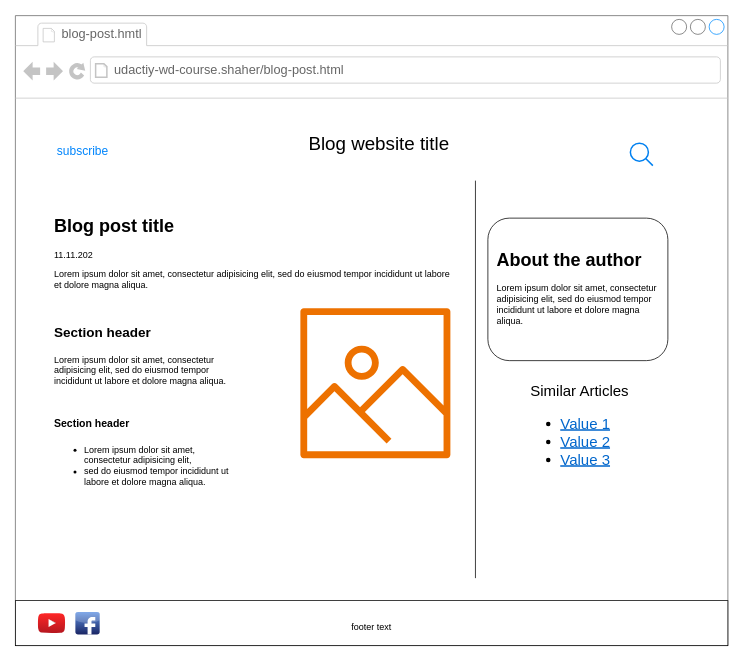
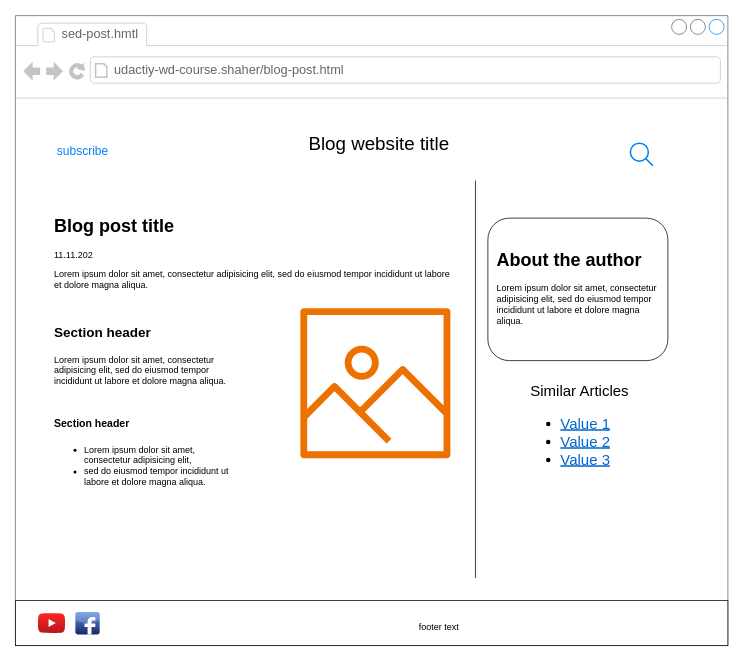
  <mxCell id="0" />
  <mxCell id="1" parent="0" />
  <mxCell id="2" value="" style="strokeWidth=1;shadow=0;dashed=0;align=center;html=1;shape=mxgraph.mockup.containers.browserWindow;rSize=0;strokeColor=#666666;strokeColor2=#008cff;strokeColor3=#c4c4c4;mainText=,;recursiveResize=0;" parent="1" vertex="1"><mxGeometry x="20" y="20" width="950" height="840" as="geometry" /></mxCell>
- <mxCell id="3" value="blog-post&lt;span style=&quot;background-color: initial;&quot;&gt;.hmtl&lt;/span&gt;" style="strokeWidth=1;shadow=0;dashed=0;align=center;html=1;shape=mxgraph.mockup.containers.anchor;fontSize=17;fontColor=#666666;align=left;whiteSpace=wrap;" parent="2" vertex="1"><mxGeometry x="60" y="12" width="110" height="26" as="geometry" /></mxCell>
+ <mxCell id="3" value="sed-post&lt;span style=&quot;background-color: initial;&quot;&gt;.hmtl&lt;/span&gt;" style="strokeWidth=1;shadow=0;dashed=0;align=center;html=1;shape=mxgraph.mockup.containers.anchor;fontSize=17;fontColor=#666666;align=left;whiteSpace=wrap;" parent="2" vertex="1"><mxGeometry x="60" y="12" width="110" height="26" as="geometry" /></mxCell>
  <mxCell id="4" value="udactiy-wd-course.shaher/blog-post.html" style="strokeWidth=1;shadow=0;dashed=0;align=center;html=1;shape=mxgraph.mockup.containers.anchor;rSize=0;fontSize=17;fontColor=#666666;align=left;" parent="2" vertex="1"><mxGeometry x="130" y="60" width="250" height="26" as="geometry" /></mxCell>
  <mxCell id="5" value="subscribe" style="html=1;shadow=0;dashed=0;shape=mxgraph.bootstrap.rrect;rSize=5;strokeColor=none;strokeWidth=1;fillColor=none;fontColor=#0085FC;whiteSpace=wrap;align=center;verticalAlign=middle;spacingLeft=0;fontStyle=0;fontSize=16;spacing=5;" parent="2" vertex="1"><mxGeometry x="60" y="160" width="60" height="40" as="geometry" /></mxCell>
  <mxCell id="6" value="&lt;font style=&quot;font-size: 25px;&quot;&gt;Blog website title&lt;/font&gt;" style="text;html=1;align=center;verticalAlign=middle;whiteSpace=wrap;rounded=0;strokeWidth=5;" parent="2" vertex="1"><mxGeometry x="355" y="150" width="260" height="40" as="geometry" /></mxCell>
  <mxCell id="7" value="" style="html=1;verticalLabelPosition=bottom;align=center;labelBackgroundColor=#ffffff;verticalAlign=top;strokeWidth=2;strokeColor=#0080F0;shadow=0;dashed=0;shape=mxgraph.ios7.icons.looking_glass;" parent="2" vertex="1"><mxGeometry x="820" y="170" width="30" height="30" as="geometry" /></mxCell>
  <mxCell id="8" value="&lt;span style=&quot;color: rgba(0, 0, 0, 0); font-family: monospace; font-size: 0px; text-align: start; text-wrap: nowrap;&quot;&gt;%3CmxGraphModel%3E%3Croot%3E%3CmxCell%20id%3D%220%22%2F%3E%3CmxCell%20id%3D%221%22%20parent%3D%220%22%2F%3E%3CmxCell%20id%3D%222%22%20value%3D%22%22%20style%3D%22strokeWidth%3D1%3Bshadow%3D0%3Bdashed%3D0%3Balign%3Dcenter%3Bhtml%3D1%3Bshape%3Dmxgraph.mockup.containers.browserWindow%3BrSize%3D0%3BstrokeColor%3D%23666666%3BstrokeColor2%3D%23008cff%3BstrokeColor3%3D%23c4c4c4%3BmainText%3D%2C%3BrecursiveResize%3D0%3B%22%20vertex%3D%221%22%20parent%3D%221%22%3E%3CmxGeometry%20x%3D%22330%22%20y%3D%22130%22%20width%3D%22950%22%20height%3D%22840%22%20as%3D%22geometry%22%2F%3E%3C%2FmxCell%3E%3CmxCell%20id%3D%223%22%20value%3D%22Page%201%22%20style%3D%22strokeWidth%3D1%3Bshadow%3D0%3Bdashed%3D0%3Balign%3Dcenter%3Bhtml%3D1%3Bshape%3Dmxgraph.mockup.containers.anchor%3BfontSize%3D17%3BfontColor%3D%23666666%3Balign%3Dleft%3BwhiteSpace%3Dwrap%3B%22%20vertex%3D%221%22%20parent%3D%222%22%3E%3CmxGeometry%20x%3D%2260%22%20y%3D%2212%22%20width%3D%22110%22%20height%3D%2226%22%20as%3D%22geometry%22%2F%3E%3C%2FmxCell%3E%3CmxCell%20id%3D%224%22%20value%3D%22https%3A%2F%2Fwww.draw.io%22%20style%3D%22strokeWidth%3D1%3Bshadow%3D0%3Bdashed%3D0%3Balign%3Dcenter%3Bhtml%3D1%3Bshape%3Dmxgraph.mockup.containers.anchor%3BrSize%3D0%3BfontSize%3D17%3BfontColor%3D%23666666%3Balign%3Dleft%3B%22%20vertex%3D%221%22%20parent%3D%222%22%3E%3CmxGeometry%20x%3D%22130%22%20y%3D%2260%22%20width%3D%22250%22%20height%3D%2226%22%20as%3D%22geometry%22%2F%3E%3C%2FmxCell%3E%3CmxCell%20id%3D%225%22%20value%3D%22subscribe%22%20style%3D%22html%3D1%3Bshadow%3D0%3Bdashed%3D0%3Bshape%3Dmxgraph.bootstrap.rrect%3BrSize%3D5%3BstrokeColor%3Dnone%3BstrokeWidth%3D1%3BfillColor%3Dnone%3BfontColor%3D%230085FC%3BwhiteSpace%3Dwrap%3Balign%3Dcenter%3BverticalAlign%3Dmiddle%3BspacingLeft%3D0%3BfontStyle%3D0%3BfontSize%3D16%3Bspacing%3D5%3B%22%20vertex%3D%221%22%20parent%3D%222%22%3E%3CmxGeometry%20x%3D%2260%22%20y%3D%22160%22%20width%3D%2260%22%20height%3D%2240%22%20as%3D%22geometry%22%2F%3E%3C%2FmxCell%3E%3CmxCell%20id%3D%226%22%20value%3D%22%26lt%3Bfont%20style%3D%26quot%3Bfont-size%3A%2025px%3B%26quot%3B%26gt%3BBlog%20website%20title%26lt%3B%2Ffont%26gt%3B%22%20style%3D%22text%3Bhtml%3D1%3Balign%3Dcenter%3BverticalAlign%3Dmiddle%3BwhiteSpace%3Dwrap%3Brounded%3D0%3BstrokeWidth%3D5%3B%22%20vertex%3D%221%22%20parent%3D%222%22%3E%3CmxGeometry%20x%3D%22345%22%20y%3D%22160%22%20width%3D%22260%22%20height%3D%2240%22%20as%3D%22geometry%22%2F%3E%3C%2FmxCell%3E%3CmxCell%20id%3D%227%22%20value%3D%22%22%20style%3D%22html%3D1%3BverticalLabelPosition%3Dbottom%3Balign%3Dcenter%3BlabelBackgroundColor%3D%23ffffff%3BverticalAlign%3Dtop%3BstrokeWidth%3D2%3BstrokeColor%3D%230080F0%3Bshadow%3D0%3Bdashed%3D0%3Bshape%3Dmxgraph.ios7.icons.looking_glass%3B%22%20vertex%3D%221%22%20parent%3D%222%22%3E%3CmxGeometry%20x%3D%22820%22%20y%3D%22170%22%20width%3D%2230%22%20height%3D%2230%22%20as%3D%22geometry%22%2F%3E%3C%2FmxCell%3E%3CmxCell%20id%3D%228%22%20value%3D%22%22%20style%3D%22rounded%3D1%3BwhiteSpace%3Dwrap%3Bhtml%3D1%3B%22%20vertex%3D%221%22%20parent%3D%222%22%3E%3CmxGeometry%20x%3D%22170%22%20y%3D%22290%22%20width%3D%22240%22%20height%3D%22160%22%20as%3D%22geometry%22%2F%3E%3C%2FmxCell%3E%3CmxCell%20id%3D%229%22%20value%3D%22%22%20style%3D%22rounded%3D1%3BwhiteSpace%3Dwrap%3Bhtml%3D1%3B%22%20vertex%3D%221%22%20parent%3D%222%22%3E%3CmxGeometry%20x%3D%22580%22%20y%3D%22290%22%20width%3D%22240%22%20height%3D%22160%22%20as%3D%22geometry%22%2F%3E%3C%2FmxCell%3E%3C%2Froot%3E%3C%2FmxGraphModel%3E&lt;/span&gt;" style="rounded=1;whiteSpace=wrap;html=1;" parent="2" vertex="1"><mxGeometry x="630" y="270" width="240" height="190" as="geometry" /></mxCell>
  <mxCell id="9" value="" style="rounded=0;whiteSpace=wrap;html=1;" parent="2" vertex="1"><mxGeometry y="780" width="950" height="60" as="geometry" /></mxCell>
  <mxCell id="10" value="" style="dashed=0;outlineConnect=0;html=1;align=center;labelPosition=center;verticalLabelPosition=bottom;verticalAlign=top;shape=mxgraph.weblogos.youtube_2;fillColor=#FF2626;gradientColor=#B5171F" parent="2" vertex="1"><mxGeometry x="30" y="796.7" width="36.4" height="26.6" as="geometry" /></mxCell>
  <mxCell id="11" value="" style="dashed=0;outlineConnect=0;html=1;align=center;labelPosition=center;verticalLabelPosition=bottom;verticalAlign=top;shape=mxgraph.webicons.facebook;fillColor=#6294E4;gradientColor=#1A2665" parent="2" vertex="1"><mxGeometry x="80" y="795" width="32.4" height="30" as="geometry" /></mxCell>
- <mxCell id="12" value="footer text" style="text;html=1;align=center;verticalAlign=middle;whiteSpace=wrap;rounded=0;" parent="2" vertex="1"><mxGeometry x="445" y="800" width="60" height="30" as="geometry" /></mxCell>
+ <mxCell id="12" value="footer text" style="text;html=1;align=center;verticalAlign=middle;whiteSpace=wrap;rounded=0;" parent="2" vertex="1"><mxGeometry x="535" y="800" width="60" height="30" as="geometry" /></mxCell>
  <mxCell id="13" value="&lt;h1 style=&quot;margin-top: 0px;&quot;&gt;About the author&lt;/h1&gt;&lt;p&gt;Lorem ipsum dolor sit amet, consectetur adipisicing elit, sed do eiusmod tempor incididunt ut labore et dolore magna aliqua.&lt;/p&gt;" style="text;html=1;whiteSpace=wrap;overflow=hidden;rounded=0;" vertex="1" parent="2"><mxGeometry x="640" y="305" width="230" height="120" as="geometry" /></mxCell>
  <mxCell id="14" value="&lt;div style=&quot;font-size: 20px;&quot;&gt;&lt;font style=&quot;font-size: 20px;&quot;&gt;Similar Articles&lt;/font&gt;&lt;/div&gt;&lt;ul style=&quot;font-size: 20px;&quot;&gt;&lt;li style=&quot;&quot;&gt;&lt;font style=&quot;font-size: 20px;&quot; color=&quot;#0066cc&quot;&gt;&lt;u&gt;Value 1&lt;/u&gt;&lt;/font&gt;&lt;/li&gt;&lt;li style=&quot;&quot;&gt;&lt;font style=&quot;font-size: 20px;&quot; color=&quot;#0066cc&quot;&gt;&lt;u&gt;Value 2&lt;/u&gt;&lt;/font&gt;&lt;/li&gt;&lt;li style=&quot;&quot;&gt;&lt;font style=&quot;font-size: 20px;&quot; color=&quot;#0066cc&quot;&gt;&lt;u style=&quot;&quot;&gt;Value 3&lt;/u&gt;&lt;/font&gt;&lt;/li&gt;&lt;/ul&gt;" style="text;strokeColor=none;fillColor=none;html=1;whiteSpace=wrap;verticalAlign=middle;overflow=hidden;" vertex="1" parent="2"><mxGeometry x="685" y="480" width="175" height="150" as="geometry" /></mxCell>
  <mxCell id="15" value="" style="line;strokeWidth=1;direction=south;html=1;" vertex="1" parent="2"><mxGeometry x="596.87" y="220" width="33.13" height="530" as="geometry" /></mxCell>
  <mxCell id="16" value="&lt;h1 style=&quot;margin-top: 0px;&quot;&gt;Blog post title&lt;/h1&gt;&lt;div&gt;11.11.202&lt;/div&gt;&lt;p&gt;Lorem ipsum dolor sit amet, consectetur adipisicing elit, sed do eiusmod tempor incididunt ut labore et dolore magna aliqua.&lt;/p&gt;" style="text;html=1;whiteSpace=wrap;overflow=hidden;rounded=0;" vertex="1" parent="2"><mxGeometry x="50" y="260" width="530" height="120" as="geometry" /></mxCell>
  <mxCell id="17" value="&lt;h1 style=&quot;margin-top: 0px;&quot;&gt;&lt;font style=&quot;font-size: 18px;&quot;&gt;Section header&lt;/font&gt;&lt;/h1&gt;&lt;p&gt;Lorem ipsum dolor sit amet, consectetur adipisicing elit, sed do eiusmod tempor incididunt ut labore et dolore magna aliqua.&lt;/p&gt;" style="text;html=1;whiteSpace=wrap;overflow=hidden;rounded=0;" vertex="1" parent="2"><mxGeometry x="50" y="400" width="250" height="120" as="geometry" /></mxCell>
  <mxCell id="18" value="" style="sketch=0;outlineConnect=0;fontColor=#232F3E;gradientColor=none;fillColor=#ED7100;strokeColor=none;dashed=0;verticalLabelPosition=bottom;verticalAlign=top;align=center;html=1;fontSize=12;fontStyle=0;aspect=fixed;pointerEvents=1;shape=mxgraph.aws4.container_registry_image;" vertex="1" parent="2"><mxGeometry x="380" y="390" width="200" height="200" as="geometry" /></mxCell>
  <mxCell id="19" value="&lt;h1 style=&quot;margin-top: 0px;&quot;&gt;&lt;font style=&quot;font-size: 14px;&quot;&gt;Section header&lt;/font&gt;&lt;/h1&gt;&lt;p&gt;&lt;/p&gt;&lt;ul&gt;&lt;li&gt;Lorem ipsum dolor sit amet, consectetur adipisicing elit,&amp;nbsp;&lt;/li&gt;&lt;li&gt;sed do eiusmod tempor incididunt ut labore et dolore magna aliqua.&lt;/li&gt;&lt;/ul&gt;&lt;p&gt;&lt;/p&gt;" style="text;html=1;whiteSpace=wrap;overflow=hidden;rounded=0;" vertex="1" parent="2"><mxGeometry x="50" y="520" width="250" height="120" as="geometry" /></mxCell>
